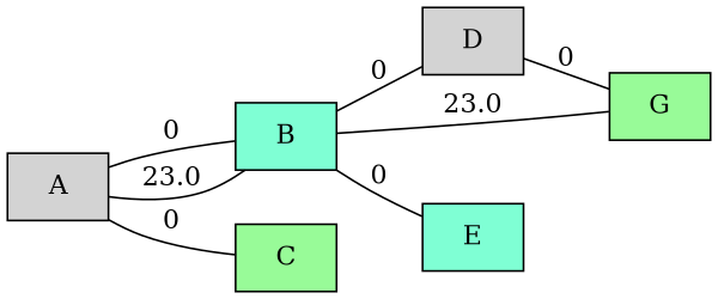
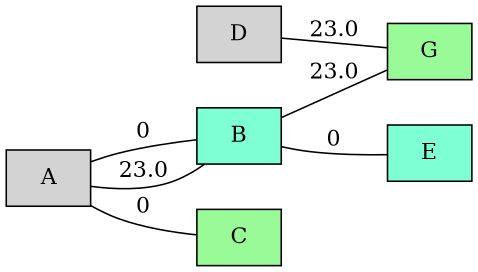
  graph {
    fontname="DejaVu Serif"
    rankdir=LR
    node [fillcolor=lightgrey fontname="DejaVu Serif" shape=box style=filled]
    edge [fontname="DejaVu Serif"]
    D
    B [fillcolor=aquamarine]
    G [fillcolor=palegreen]
    E [fillcolor=aquamarine]
    C [fillcolor=palegreen]
    A
-   D -- G [label=0]
-   B -- D [label=0]
+   D -- G [label=23.0]
    B -- G [label=23.0]
    B -- E [label=0]
    A -- B [label=0]
    A -- B [label=23.0]
    A -- C [label=0]
  }
